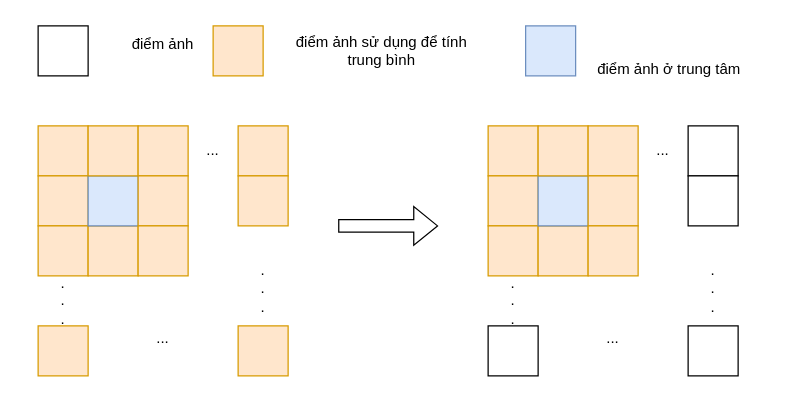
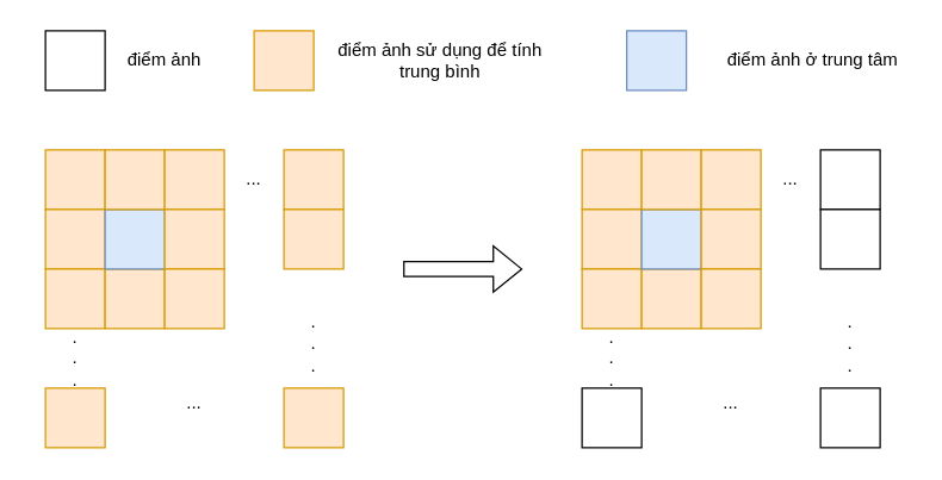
  <mxCell id="0" />
  <mxCell id="1" parent="0" />
  <mxCell id="2" value="" style="rounded=0;whiteSpace=wrap;html=1;fillColor=#ffe6cc;strokeColor=#d79b00;" vertex="1" parent="1"><mxGeometry x="30" y="100" width="40" height="40" as="geometry" /></mxCell>
  <mxCell id="3" value="" style="rounded=0;whiteSpace=wrap;html=1;fillColor=#ffe6cc;strokeColor=#d79b00;" vertex="1" parent="1"><mxGeometry x="30" y="140" width="40" height="40" as="geometry" /></mxCell>
  <mxCell id="4" value=".&lt;br&gt;.&lt;div&gt;.&lt;/div&gt;" style="text;html=1;align=center;verticalAlign=middle;whiteSpace=wrap;rounded=0;" vertex="1" parent="1"><mxGeometry x="20" y="220" width="60" height="40" as="geometry" /></mxCell>
  <mxCell id="5" value="" style="rounded=0;whiteSpace=wrap;html=1;fillColor=#ffe6cc;strokeColor=#d79b00;" vertex="1" parent="1"><mxGeometry x="30" y="260" width="40" height="40" as="geometry" /></mxCell>
  <mxCell id="6" value="..." style="text;html=1;align=center;verticalAlign=middle;whiteSpace=wrap;rounded=0;direction=west;" vertex="1" parent="1"><mxGeometry x="100" y="250" width="60" height="40" as="geometry" /></mxCell>
  <mxCell id="7" value="" style="rounded=0;whiteSpace=wrap;html=1;fillColor=#ffe6cc;strokeColor=#d79b00;" vertex="1" parent="1"><mxGeometry x="190" y="100" width="40" height="40" as="geometry" /></mxCell>
  <mxCell id="8" value="" style="rounded=0;whiteSpace=wrap;html=1;fillColor=#ffe6cc;strokeColor=#d79b00;" vertex="1" parent="1"><mxGeometry x="190" y="140" width="40" height="40" as="geometry" /></mxCell>
  <mxCell id="9" value=".&lt;br&gt;.&lt;div&gt;.&lt;/div&gt;" style="text;html=1;align=center;verticalAlign=middle;whiteSpace=wrap;rounded=0;" vertex="1" parent="1"><mxGeometry x="180" y="210" width="60" height="40" as="geometry" /></mxCell>
  <mxCell id="10" value="" style="rounded=0;whiteSpace=wrap;html=1;fillColor=#ffe6cc;strokeColor=#d79b00;" vertex="1" parent="1"><mxGeometry x="190" y="260" width="40" height="40" as="geometry" /></mxCell>
  <mxCell id="11" value="" style="rounded=0;whiteSpace=wrap;html=1;fillColor=#ffe6cc;strokeColor=#d79b00;" vertex="1" parent="1"><mxGeometry x="30" y="180" width="40" height="40" as="geometry" /></mxCell>
  <mxCell id="12" value="" style="rounded=0;whiteSpace=wrap;html=1;fillColor=#ffe6cc;strokeColor=#d79b00;" vertex="1" parent="1"><mxGeometry x="70" y="180" width="40" height="40" as="geometry" /></mxCell>
  <mxCell id="13" value="" style="rounded=0;whiteSpace=wrap;html=1;fillColor=#dae8fc;strokeColor=#6c8ebf;" vertex="1" parent="1"><mxGeometry x="70" y="140" width="40" height="40" as="geometry" /></mxCell>
  <mxCell id="14" value="" style="rounded=0;whiteSpace=wrap;html=1;fillColor=#ffe6cc;strokeColor=#d79b00;" vertex="1" parent="1"><mxGeometry x="70" y="100" width="40" height="40" as="geometry" /></mxCell>
  <mxCell id="15" value="" style="rounded=0;whiteSpace=wrap;html=1;fillColor=#ffe6cc;strokeColor=#d79b00;" vertex="1" parent="1"><mxGeometry x="110" y="100" width="40" height="40" as="geometry" /></mxCell>
  <mxCell id="16" value="" style="rounded=0;whiteSpace=wrap;html=1;fillColor=#ffe6cc;strokeColor=#d79b00;" vertex="1" parent="1"><mxGeometry x="110" y="140" width="40" height="40" as="geometry" /></mxCell>
  <mxCell id="17" value="" style="rounded=0;whiteSpace=wrap;html=1;fillColor=#ffe6cc;strokeColor=#d79b00;" vertex="1" parent="1"><mxGeometry x="110" y="180" width="40" height="40" as="geometry" /></mxCell>
  <mxCell id="18" value="..." style="text;html=1;align=center;verticalAlign=middle;whiteSpace=wrap;rounded=0;direction=west;" vertex="1" parent="1"><mxGeometry x="140" y="100" width="60" height="40" as="geometry" /></mxCell>
  <mxCell id="19" value="" style="shape=flexArrow;endArrow=classic;html=1;rounded=0;" edge="1" parent="1"><mxGeometry width="50" height="50" relative="1" as="geometry"><mxPoint x="270" y="180" as="sourcePoint" /><mxPoint x="350" y="180" as="targetPoint" /></mxGeometry></mxCell>
  <mxCell id="20" value="" style="rounded=0;whiteSpace=wrap;html=1;fillColor=#ffe6cc;strokeColor=#d79b00;" vertex="1" parent="1"><mxGeometry x="390" y="100" width="40" height="40" as="geometry" /></mxCell>
  <mxCell id="21" value="" style="rounded=0;whiteSpace=wrap;html=1;fillColor=#ffe6cc;strokeColor=#d79b00;" vertex="1" parent="1"><mxGeometry x="390" y="140" width="40" height="40" as="geometry" /></mxCell>
  <mxCell id="22" value=".&lt;br&gt;.&lt;div&gt;.&lt;/div&gt;" style="text;html=1;align=center;verticalAlign=middle;whiteSpace=wrap;rounded=0;" vertex="1" parent="1"><mxGeometry x="380" y="220" width="60" height="40" as="geometry" /></mxCell>
  <mxCell id="23" value="" style="rounded=0;whiteSpace=wrap;html=1;" vertex="1" parent="1"><mxGeometry x="390" y="260" width="40" height="40" as="geometry" /></mxCell>
  <mxCell id="24" value="..." style="text;html=1;align=center;verticalAlign=middle;whiteSpace=wrap;rounded=0;direction=west;" vertex="1" parent="1"><mxGeometry x="460" y="250" width="60" height="40" as="geometry" /></mxCell>
  <mxCell id="25" value="" style="rounded=0;whiteSpace=wrap;html=1;" vertex="1" parent="1"><mxGeometry x="550" y="100" width="40" height="40" as="geometry" /></mxCell>
  <mxCell id="26" value="" style="rounded=0;whiteSpace=wrap;html=1;" vertex="1" parent="1"><mxGeometry x="550" y="140" width="40" height="40" as="geometry" /></mxCell>
  <mxCell id="27" value=".&lt;br&gt;.&lt;div&gt;.&lt;/div&gt;" style="text;html=1;align=center;verticalAlign=middle;whiteSpace=wrap;rounded=0;" vertex="1" parent="1"><mxGeometry x="540" y="210" width="60" height="40" as="geometry" /></mxCell>
  <mxCell id="28" value="" style="rounded=0;whiteSpace=wrap;html=1;" vertex="1" parent="1"><mxGeometry x="550" y="260" width="40" height="40" as="geometry" /></mxCell>
  <mxCell id="29" value="" style="rounded=0;whiteSpace=wrap;html=1;fillColor=#ffe6cc;strokeColor=#d79b00;" vertex="1" parent="1"><mxGeometry x="390" y="180" width="40" height="40" as="geometry" /></mxCell>
  <mxCell id="30" value="" style="rounded=0;whiteSpace=wrap;html=1;fillColor=#ffe6cc;strokeColor=#d79b00;" vertex="1" parent="1"><mxGeometry x="430" y="180" width="40" height="40" as="geometry" /></mxCell>
  <mxCell id="31" value="" style="rounded=0;whiteSpace=wrap;html=1;fillColor=#dae8fc;strokeColor=#6c8ebf;" vertex="1" parent="1"><mxGeometry x="430" y="140" width="40" height="40" as="geometry" /></mxCell>
  <mxCell id="32" value="" style="rounded=0;whiteSpace=wrap;html=1;fillColor=#ffe6cc;strokeColor=#d79b00;" vertex="1" parent="1"><mxGeometry x="430" y="100" width="40" height="40" as="geometry" /></mxCell>
  <mxCell id="33" value="" style="rounded=0;whiteSpace=wrap;html=1;fillColor=#ffe6cc;strokeColor=#d79b00;" vertex="1" parent="1"><mxGeometry x="470" y="100" width="40" height="40" as="geometry" /></mxCell>
  <mxCell id="34" value="" style="rounded=0;whiteSpace=wrap;html=1;fillColor=#ffe6cc;strokeColor=#d79b00;" vertex="1" parent="1"><mxGeometry x="470" y="140" width="40" height="40" as="geometry" /></mxCell>
  <mxCell id="35" value="" style="rounded=0;whiteSpace=wrap;html=1;fillColor=#ffe6cc;strokeColor=#d79b00;" vertex="1" parent="1"><mxGeometry x="470" y="180" width="40" height="40" as="geometry" /></mxCell>
  <mxCell id="36" value="..." style="text;html=1;align=center;verticalAlign=middle;whiteSpace=wrap;rounded=0;direction=west;" vertex="1" parent="1"><mxGeometry x="500" y="100" width="60" height="40" as="geometry" /></mxCell>
  <mxCell id="37" value="" style="rounded=0;whiteSpace=wrap;html=1;" vertex="1" parent="1"><mxGeometry x="30" y="20" width="40" height="40" as="geometry" /></mxCell>
- <mxCell id="38" value="điểm ảnh" style="text;html=1;align=center;verticalAlign=middle;whiteSpace=wrap;rounded=0;" vertex="1" parent="1"><mxGeometry x="100" y="20" width="60" height="30" as="geometry" /></mxCell>
+ <mxCell id="38" value="điểm ảnh" style="text;html=1;align=center;verticalAlign=middle;whiteSpace=wrap;rounded=0;" vertex="1" parent="1"><mxGeometry x="80" y="25" width="60" height="30" as="geometry" /></mxCell>
  <mxCell id="39" value="" style="rounded=0;whiteSpace=wrap;html=1;fillColor=#ffe6cc;strokeColor=#d79b00;" vertex="1" parent="1"><mxGeometry x="170" y="20" width="40" height="40" as="geometry" /></mxCell>
- <mxCell id="40" value="điểm ảnh sử dụng để tính trung bình" style="text;html=1;align=center;verticalAlign=middle;whiteSpace=wrap;rounded=0;" vertex="1" parent="1"><mxGeometry x="230" y="25" width="150" height="30" as="geometry" /></mxCell>
+ <mxCell id="40" value="điểm ảnh sử dụng để tính trung bình" style="text;html=1;align=center;verticalAlign=middle;whiteSpace=wrap;rounded=0;" vertex="1" parent="1"><mxGeometry x="220" y="25" width="150" height="30" as="geometry" /></mxCell>
  <mxCell id="41" value="" style="rounded=0;whiteSpace=wrap;html=1;fillColor=#dae8fc;strokeColor=#6c8ebf;" vertex="1" parent="1"><mxGeometry x="420" y="20" width="40" height="40" as="geometry" /></mxCell>
- <mxCell id="42" value="điểm ảnh ở trung tâm" style="text;html=1;align=center;verticalAlign=middle;whiteSpace=wrap;rounded=0;" vertex="1" parent="1"><mxGeometry x="470" y="40" width="130" height="30" as="geometry" /></mxCell>
+ <mxCell id="42" value="điểm ảnh ở trung tâm" style="text;html=1;align=center;verticalAlign=middle;whiteSpace=wrap;rounded=0;" vertex="1" parent="1"><mxGeometry x="480" y="25" width="130" height="30" as="geometry" /></mxCell>
